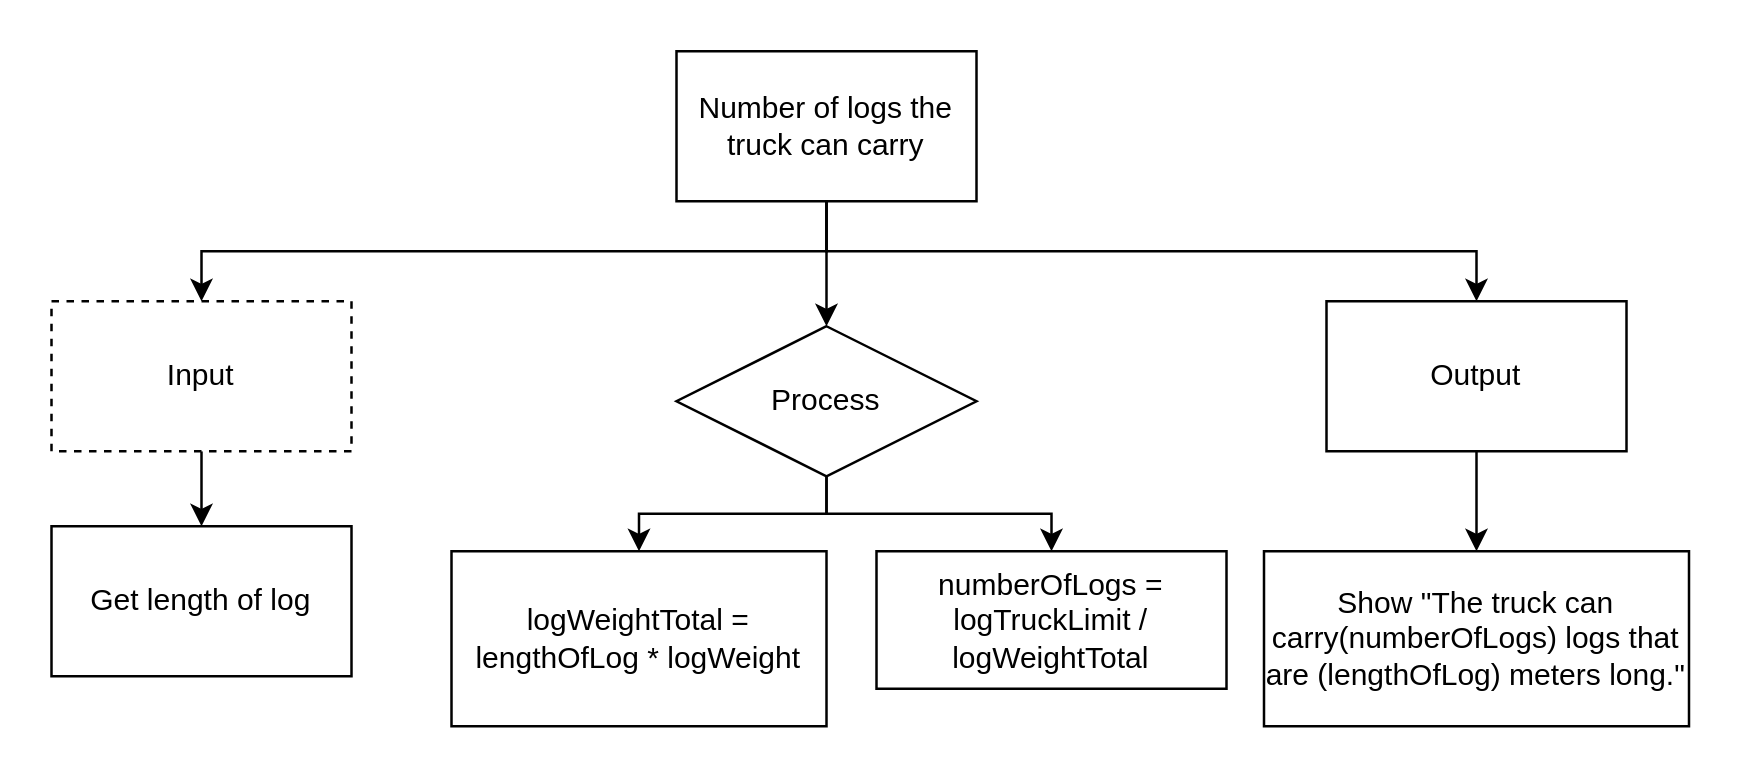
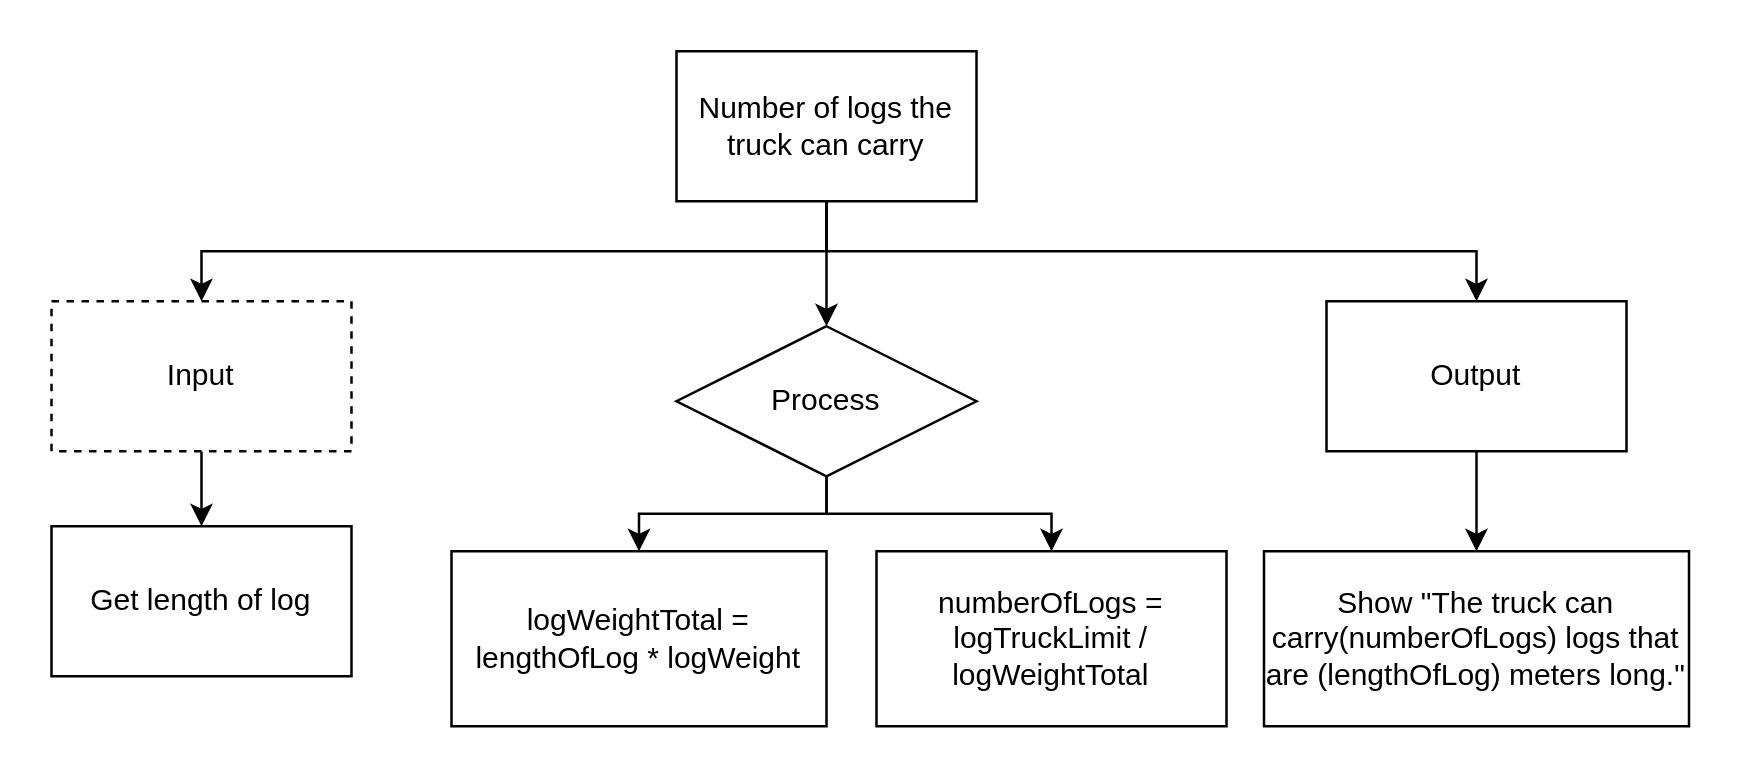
  <mxCell id="0" />
  <mxCell id="1" parent="0" />
  <mxCell id="2" style="edgeStyle=none;html=1;entryX=0.5;entryY=0;entryDx=0;entryDy=0;" edge="1" parent="1" source="5" target="10"><mxGeometry relative="1" as="geometry" /></mxCell>
  <mxCell id="3" style="edgeStyle=orthogonalEdgeStyle;html=1;entryX=0.5;entryY=0;entryDx=0;entryDy=0;rounded=0;" edge="1" parent="1" source="5" target="7"><mxGeometry relative="1" as="geometry"><Array as="points"><mxPoint x="330" y="100" /><mxPoint x="80" y="100" /></Array></mxGeometry></mxCell>
  <mxCell id="4" style="edgeStyle=orthogonalEdgeStyle;rounded=0;html=1;entryX=0.5;entryY=0;entryDx=0;entryDy=0;" edge="1" parent="1" source="5" target="12"><mxGeometry relative="1" as="geometry"><Array as="points"><mxPoint x="330" y="100" /><mxPoint x="590" y="100" /></Array></mxGeometry></mxCell>
  <mxCell id="5" value="Number of logs the truck can carry" style="rounded=0;whiteSpace=wrap;html=1;" vertex="1" parent="1"><mxGeometry x="270" y="20" width="120" height="60" as="geometry" /></mxCell>
  <mxCell id="6" style="edgeStyle=orthogonalEdgeStyle;rounded=0;html=1;entryX=0.5;entryY=0;entryDx=0;entryDy=0;" edge="1" parent="1" source="7" target="13"><mxGeometry relative="1" as="geometry" /></mxCell>
  <mxCell id="7" value="Input" style="rounded=0;whiteSpace=wrap;html=1;dashed=1;" vertex="1" parent="1"><mxGeometry x="20" y="120" width="120" height="60" as="geometry" /></mxCell>
  <mxCell id="8" style="edgeStyle=orthogonalEdgeStyle;rounded=0;html=1;entryX=0.5;entryY=0;entryDx=0;entryDy=0;" edge="1" parent="1" source="10" target="14"><mxGeometry relative="1" as="geometry" /></mxCell>
  <mxCell id="9" style="edgeStyle=orthogonalEdgeStyle;rounded=0;html=1;" edge="1" parent="1" source="10" target="15"><mxGeometry relative="1" as="geometry" /></mxCell>
  <mxCell id="10" value="Process" style="rhombus;whiteSpace=wrap;html=1;" vertex="1" parent="1"><mxGeometry x="270" y="130" width="120" height="60" as="geometry" /></mxCell>
  <mxCell id="11" style="edgeStyle=orthogonalEdgeStyle;rounded=0;html=1;entryX=0.5;entryY=0;entryDx=0;entryDy=0;" edge="1" parent="1" source="12" target="16"><mxGeometry relative="1" as="geometry" /></mxCell>
  <mxCell id="12" value="Output" style="rounded=0;whiteSpace=wrap;html=1;" vertex="1" parent="1"><mxGeometry x="530" y="120" width="120" height="60" as="geometry" /></mxCell>
  <mxCell id="13" value="Get length of log" style="rounded=0;whiteSpace=wrap;html=1;" vertex="1" parent="1"><mxGeometry x="20" y="210" width="120" height="60" as="geometry" /></mxCell>
  <mxCell id="14" value="logWeightTotal = lengthOfLog * logWeight" style="rounded=0;whiteSpace=wrap;html=1;" vertex="1" parent="1"><mxGeometry x="180" y="220" width="150" height="70" as="geometry" /></mxCell>
- <mxCell id="15" value="numberOfLogs = logTruckLimit / logWeightTotal" style="rounded=0;whiteSpace=wrap;html=1;" vertex="1" parent="1"><mxGeometry x="350" y="220" width="140" height="55" as="geometry" /></mxCell>
+ <mxCell id="15" value="numberOfLogs = logTruckLimit / logWeightTotal" style="rounded=0;whiteSpace=wrap;html=1;" vertex="1" parent="1"><mxGeometry x="350" y="220" width="140" height="70" as="geometry" /></mxCell>
  <mxCell id="16" value="Show &quot;The truck can carry(numberOfLogs) logs that are (lengthOfLog) meters long.&quot;" style="rounded=0;whiteSpace=wrap;html=1;" vertex="1" parent="1"><mxGeometry x="505" y="220" width="170" height="70" as="geometry" /></mxCell>
